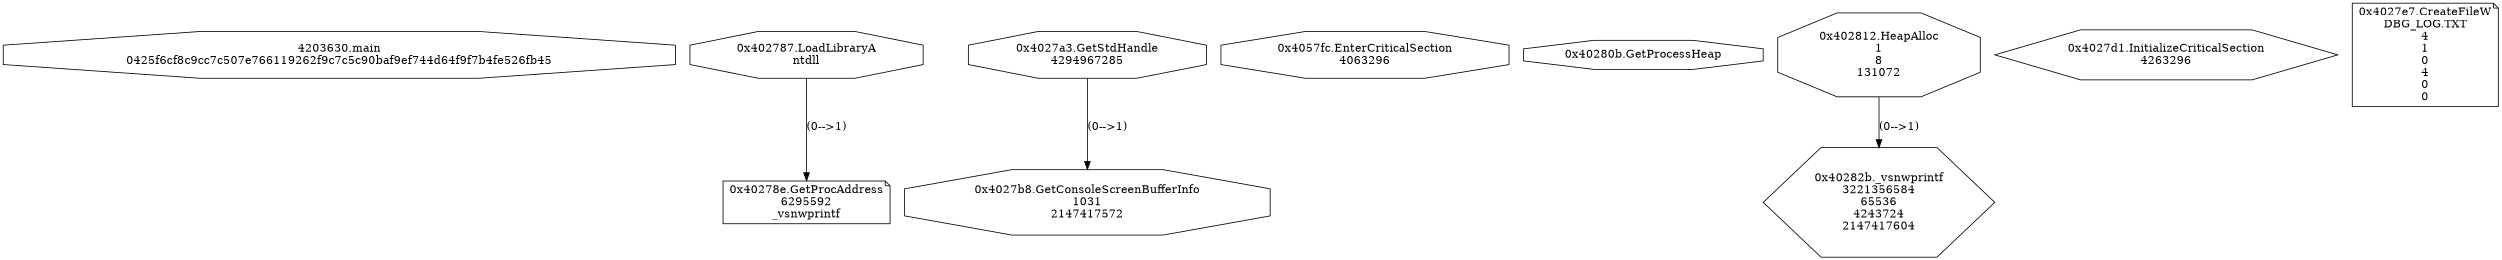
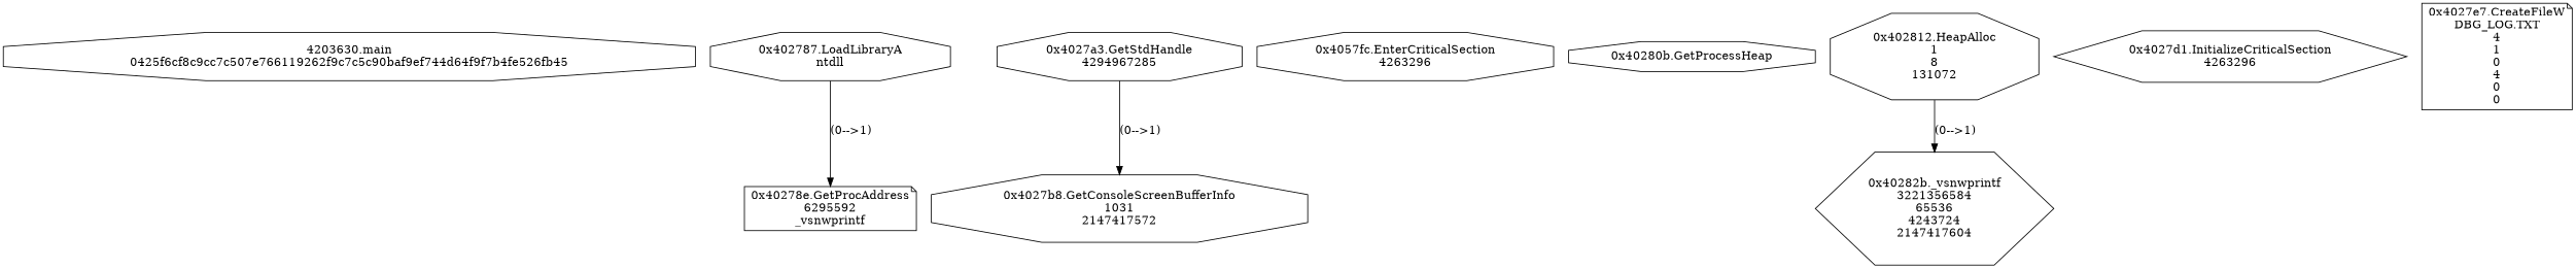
  digraph {
    node [shape=octagon]
    n1 [label="4203630.main\n0425f6cf8c9cc7c507e766119262f9c7c5c90baf9ef744d64f9f7b4fe526fb45"]
    n2 [label="0x402787.LoadLibraryA\nntdll"]
    n3 [label="0x40278e.GetProcAddress\n6295592\n_vsnwprintf" shape=note]
    n4 [label="0x4027a3.GetStdHandle\n4294967285"]
    n5 [label="0x4027b8.GetConsoleScreenBufferInfo\n1031\n2147417572"]
-   n6 [label="0x4057fc.EnterCriticalSection\n4063296"]
+   n6 [label="0x4057fc.EnterCriticalSection\n4263296"]
    n7 [label="0x40280b.GetProcessHeap\n"]
    n8 [label="0x402812.HeapAlloc\n1\n8\n131072"]
    n9 [label="0x40282b._vsnwprintf\n3221356584\n65536\n4243724\n2147417604" shape=hexagon]
    n10 [label="0x4027d1.InitializeCriticalSection\n4263296" shape=hexagon]
    n11 [label="0x4027e7.CreateFileW\nDBG_LOG.TXT\n4\n1\n0\n4\n0\n0" shape=note]
    n2 -> n3 [label="(0-->1)"]
    n4 -> n5 [label="(0-->1)"]
    n8 -> n9 [label="(0-->1)"]
  }
